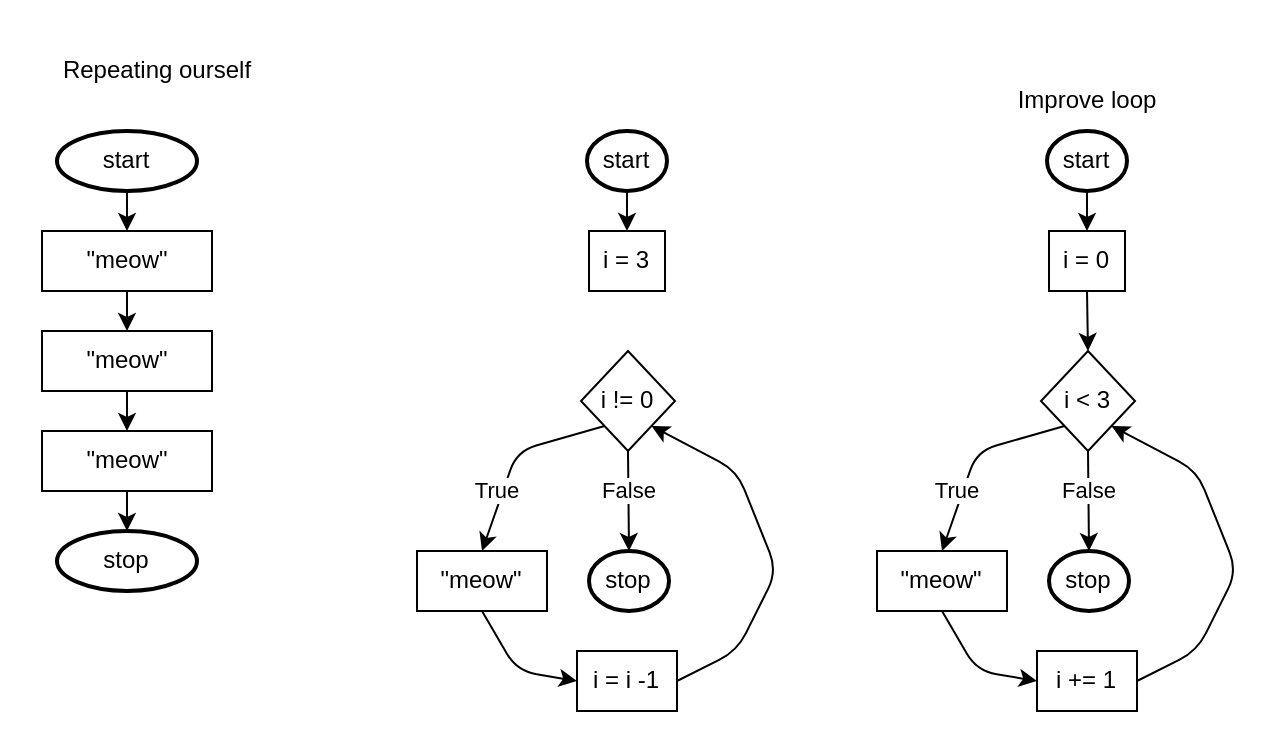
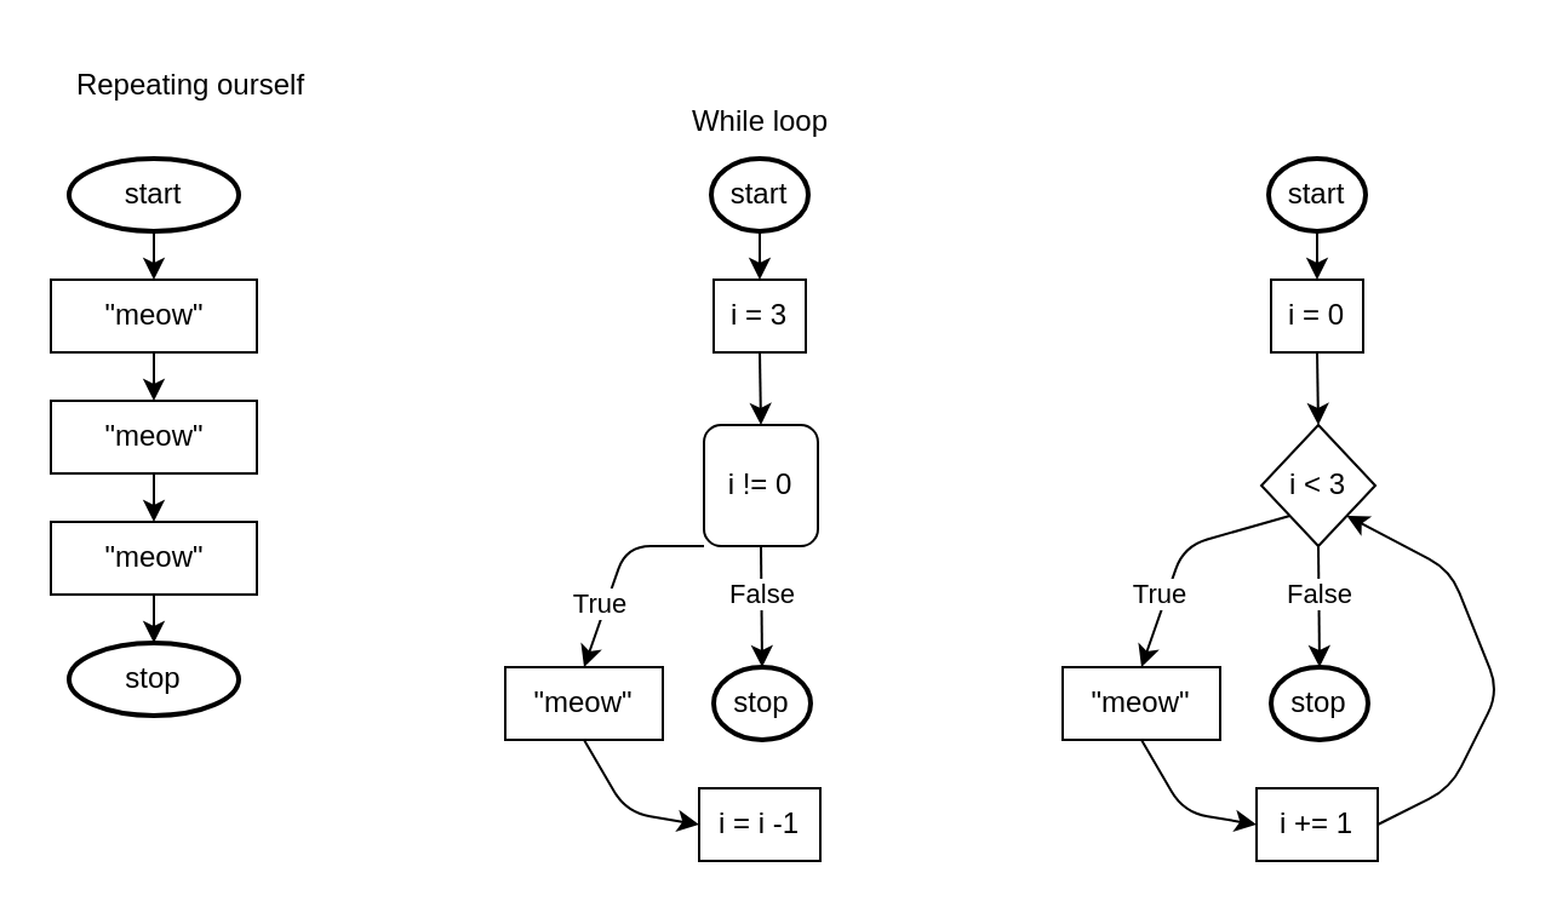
  <mxCell id="0" />
  <mxCell id="1" parent="0" />
  <mxCell id="2" style="edgeStyle=none;html=1;exitX=0.5;exitY=1;exitDx=0;exitDy=0;exitPerimeter=0;entryX=0.5;entryY=0;entryDx=0;entryDy=0;" parent="1" source="3" target="5" edge="1"><mxGeometry relative="1" as="geometry" /></mxCell>
  <mxCell id="3" value="start" style="strokeWidth=2;html=1;shape=mxgraph.flowchart.start_1;whiteSpace=wrap;" parent="1" vertex="1"><mxGeometry x="28" y="65" width="70" height="30" as="geometry" /></mxCell>
  <mxCell id="4" style="edgeStyle=none;html=1;exitX=0.5;exitY=1;exitDx=0;exitDy=0;entryX=0.5;entryY=0;entryDx=0;entryDy=0;" parent="1" source="5" target="7" edge="1"><mxGeometry relative="1" as="geometry" /></mxCell>
  <mxCell id="5" value="&quot;meow&quot;" style="rounded=0;whiteSpace=wrap;html=1;" parent="1" vertex="1"><mxGeometry x="20.5" y="115" width="85" height="30" as="geometry" /></mxCell>
  <mxCell id="6" style="edgeStyle=none;html=1;exitX=0.5;exitY=1;exitDx=0;exitDy=0;entryX=0.5;entryY=0;entryDx=0;entryDy=0;" parent="1" source="7" target="9" edge="1"><mxGeometry relative="1" as="geometry" /></mxCell>
  <mxCell id="7" value="&quot;meow&quot;" style="rounded=0;whiteSpace=wrap;html=1;" parent="1" vertex="1"><mxGeometry x="20.5" y="165" width="85" height="30" as="geometry" /></mxCell>
  <mxCell id="8" style="edgeStyle=none;html=1;exitX=0.5;exitY=1;exitDx=0;exitDy=0;entryX=0.5;entryY=0;entryDx=0;entryDy=0;entryPerimeter=0;" parent="1" source="9" target="10" edge="1"><mxGeometry relative="1" as="geometry" /></mxCell>
  <mxCell id="9" value="&quot;meow&quot;" style="rounded=0;whiteSpace=wrap;html=1;" parent="1" vertex="1"><mxGeometry x="20.5" y="215" width="85" height="30" as="geometry" /></mxCell>
  <mxCell id="10" value="stop" style="strokeWidth=2;html=1;shape=mxgraph.flowchart.start_1;whiteSpace=wrap;" parent="1" vertex="1"><mxGeometry x="28" y="265" width="70" height="30" as="geometry" /></mxCell>
  <mxCell id="11" style="edgeStyle=none;html=1;exitX=0.5;exitY=1;exitDx=0;exitDy=0;exitPerimeter=0;entryX=0.5;entryY=0;entryDx=0;entryDy=0;" edge="1" parent="1" source="12" target="22"><mxGeometry relative="1" as="geometry" /></mxCell>
  <mxCell id="12" value="start" style="strokeWidth=2;html=1;shape=mxgraph.flowchart.start_1;whiteSpace=wrap;" vertex="1" parent="1"><mxGeometry x="293" y="65" width="40" height="30" as="geometry" /></mxCell>
  <mxCell id="13" style="edgeStyle=none;html=1;exitX=0.5;exitY=1;exitDx=0;exitDy=0;entryX=0;entryY=0.5;entryDx=0;entryDy=0;" edge="1" parent="1" source="14" target="24"><mxGeometry relative="1" as="geometry"><Array as="points"><mxPoint x="258" y="335" /></Array></mxGeometry></mxCell>
  <mxCell id="14" value="&quot;meow&quot;" style="rounded=0;whiteSpace=wrap;html=1;" vertex="1" parent="1"><mxGeometry x="208" y="275" width="65" height="30" as="geometry" /></mxCell>
  <mxCell id="15" value="stop" style="strokeWidth=2;html=1;shape=mxgraph.flowchart.start_1;whiteSpace=wrap;" vertex="1" parent="1"><mxGeometry x="294" y="275" width="40" height="30" as="geometry" /></mxCell>
  <mxCell id="16" value="Repeating ourself" style="text;html=1;strokeColor=none;fillColor=none;align=center;verticalAlign=middle;whiteSpace=wrap;rounded=0;" vertex="1" parent="1"><mxGeometry x="20.5" y="20" width="115" height="30" as="geometry" /></mxCell>
+ <mxCell id="17" value="While loop" style="text;html=1;strokeColor=none;fillColor=none;align=center;verticalAlign=middle;whiteSpace=wrap;rounded=0;" vertex="1" parent="1"><mxGeometry x="256" width="115" height="30" as="geometry" y="35" /></mxCell>
  <mxCell id="18" value="True" style="edgeStyle=none;html=1;exitX=0;exitY=1;exitDx=0;exitDy=0;entryX=0.5;entryY=0;entryDx=0;entryDy=0;" edge="1" parent="1" source="20" target="14"><mxGeometry x="0.375" y="-3" relative="1" as="geometry"><Array as="points"><mxPoint x="258" y="225" /></Array><mxPoint as="offset" /></mxGeometry></mxCell>
  <mxCell id="19" value="False" style="edgeStyle=none;html=1;exitX=0.5;exitY=1;exitDx=0;exitDy=0;entryX=0.5;entryY=0;entryDx=0;entryDy=0;entryPerimeter=0;" edge="1" parent="1" source="20" target="15"><mxGeometry x="-0.2" relative="1" as="geometry"><mxPoint as="offset" /></mxGeometry></mxCell>
- <mxCell id="20" value="i != 0" style="rhombus;whiteSpace=wrap;html=1;" vertex="1" parent="1"><mxGeometry x="290" y="175" width="47" height="50" as="geometry" /></mxCell>
+ <mxCell id="20" value="i != 0" style="whiteSpace=wrap;html=1;rounded=1;" vertex="1" parent="1"><mxGeometry x="290" y="175" width="47" height="50" as="geometry" /></mxCell>
+ <mxCell id="21" style="edgeStyle=none;html=1;exitX=0.5;exitY=1;exitDx=0;exitDy=0;entryX=0.5;entryY=0;entryDx=0;entryDy=0;" edge="1" parent="1" source="22" target="20"><mxGeometry relative="1" as="geometry" /></mxCell>
  <mxCell id="22" value="i = 3" style="rounded=0;whiteSpace=wrap;html=1;" vertex="1" parent="1"><mxGeometry x="294" y="115" width="38" height="30" as="geometry" /></mxCell>
- <mxCell id="23" style="edgeStyle=none;html=1;exitX=1;exitY=0.5;exitDx=0;exitDy=0;entryX=1;entryY=1;entryDx=0;entryDy=0;" edge="1" parent="1" source="24" target="20"><mxGeometry relative="1" as="geometry"><Array as="points"><mxPoint x="368" y="325" /><mxPoint x="388" y="285" /><mxPoint x="368" y="235" /></Array></mxGeometry></mxCell>
  <mxCell id="24" value="i = i -1" style="rounded=0;whiteSpace=wrap;html=1;" vertex="1" parent="1"><mxGeometry x="288" y="325" width="50" height="30" as="geometry" /></mxCell>
  <mxCell id="25" style="edgeStyle=none;html=1;exitX=0.5;exitY=1;exitDx=0;exitDy=0;exitPerimeter=0;entryX=0.5;entryY=0;entryDx=0;entryDy=0;" edge="1" parent="1" source="26" target="35"><mxGeometry relative="1" as="geometry" /></mxCell>
  <mxCell id="26" value="start" style="strokeWidth=2;html=1;shape=mxgraph.flowchart.start_1;whiteSpace=wrap;" vertex="1" parent="1"><mxGeometry x="523" y="65" width="40" height="30" as="geometry" /></mxCell>
  <mxCell id="27" style="edgeStyle=none;html=1;exitX=0.5;exitY=1;exitDx=0;exitDy=0;entryX=0;entryY=0.5;entryDx=0;entryDy=0;" edge="1" parent="1" source="28" target="37"><mxGeometry relative="1" as="geometry"><Array as="points"><mxPoint x="488" y="335" /></Array></mxGeometry></mxCell>
  <mxCell id="28" value="&quot;meow&quot;" style="rounded=0;whiteSpace=wrap;html=1;" vertex="1" parent="1"><mxGeometry x="438" y="275" width="65" height="30" as="geometry" /></mxCell>
  <mxCell id="29" value="stop" style="strokeWidth=2;html=1;shape=mxgraph.flowchart.start_1;whiteSpace=wrap;" vertex="1" parent="1"><mxGeometry x="524" y="275" width="40" height="30" as="geometry" /></mxCell>
- <mxCell id="30" value="Improve loop" style="text;html=1;strokeColor=none;fillColor=none;align=center;verticalAlign=middle;whiteSpace=wrap;rounded=0;" vertex="1" parent="1"><mxGeometry x="486" width="115" height="30" as="geometry" y="35" /></mxCell>
  <mxCell id="31" value="True" style="edgeStyle=none;html=1;exitX=0;exitY=1;exitDx=0;exitDy=0;entryX=0.5;entryY=0;entryDx=0;entryDy=0;" edge="1" parent="1" source="33" target="28"><mxGeometry x="0.375" y="-3" relative="1" as="geometry"><Array as="points"><mxPoint x="488" y="225" /></Array><mxPoint as="offset" /></mxGeometry></mxCell>
  <mxCell id="32" value="False" style="edgeStyle=none;html=1;exitX=0.5;exitY=1;exitDx=0;exitDy=0;entryX=0.5;entryY=0;entryDx=0;entryDy=0;entryPerimeter=0;" edge="1" parent="1" source="33" target="29"><mxGeometry x="-0.2" relative="1" as="geometry"><mxPoint as="offset" /></mxGeometry></mxCell>
  <mxCell id="33" value="i &amp;lt; 3" style="rhombus;whiteSpace=wrap;html=1;" vertex="1" parent="1"><mxGeometry x="520" y="175" width="47" height="50" as="geometry" /></mxCell>
  <mxCell id="34" style="edgeStyle=none;html=1;exitX=0.5;exitY=1;exitDx=0;exitDy=0;entryX=0.5;entryY=0;entryDx=0;entryDy=0;" edge="1" parent="1" source="35" target="33"><mxGeometry relative="1" as="geometry" /></mxCell>
  <mxCell id="35" value="i = 0" style="rounded=0;whiteSpace=wrap;html=1;" vertex="1" parent="1"><mxGeometry x="524" y="115" width="38" height="30" as="geometry" /></mxCell>
  <mxCell id="36" style="edgeStyle=none;html=1;exitX=1;exitY=0.5;exitDx=0;exitDy=0;entryX=1;entryY=1;entryDx=0;entryDy=0;" edge="1" parent="1" source="37" target="33"><mxGeometry relative="1" as="geometry"><Array as="points"><mxPoint x="598" y="325" /><mxPoint x="618" y="285" /><mxPoint x="598" y="235" /></Array></mxGeometry></mxCell>
  <mxCell id="37" value="i += 1" style="rounded=0;whiteSpace=wrap;html=1;" vertex="1" parent="1"><mxGeometry x="518" y="325" width="50" height="30" as="geometry" /></mxCell>
